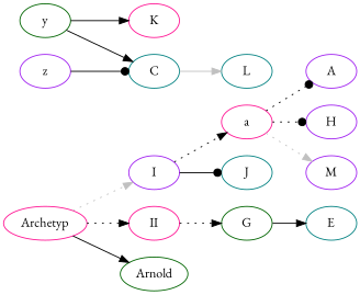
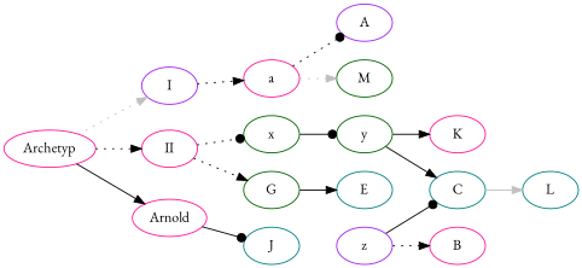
  digraph {
    fontname="EB Garamond"
    rankdir=LR
    node [color=deeppink fontname="EB Garamond"]
    edge [arrowhead=normal fontname="EB Garamond" style=dotted]
    I [color=purple]
    Archetyp
    II
-   Arnold [color=darkgreen]
+   Arnold
    a
    J [color=teal]
+   x [color=darkgreen]
    G [color=darkgreen]
    A [color=purple]
-   H [color=purple]
-   M [color=purple]
+   M [color=darkgreen]
    y [color=darkgreen]
    E [color=teal]
    K
    C [color=teal]
    z [color=purple]
+   B
    L [color=teal]
    I -> a
-   I -> J [arrowhead=dot style=solid]
+   Arnold -> J [arrowhead=dot style=solid]
    Archetyp -> I [color=grey]
    Archetyp -> II
    Archetyp -> Arnold [style=solid]
+   II -> x [arrowhead=dot]
    II -> G
    a -> A [arrowhead=dot]
-   a -> H [arrowhead=dot]
    a -> M [color=grey]
+   x -> y [arrowhead=dot style=solid]
    G -> E [style=solid]
    y -> K [style=solid]
    y -> C [style=solid]
    C -> L [color=grey style=solid]
    z -> C [arrowhead=dot style=solid]
+   z -> B
  }
